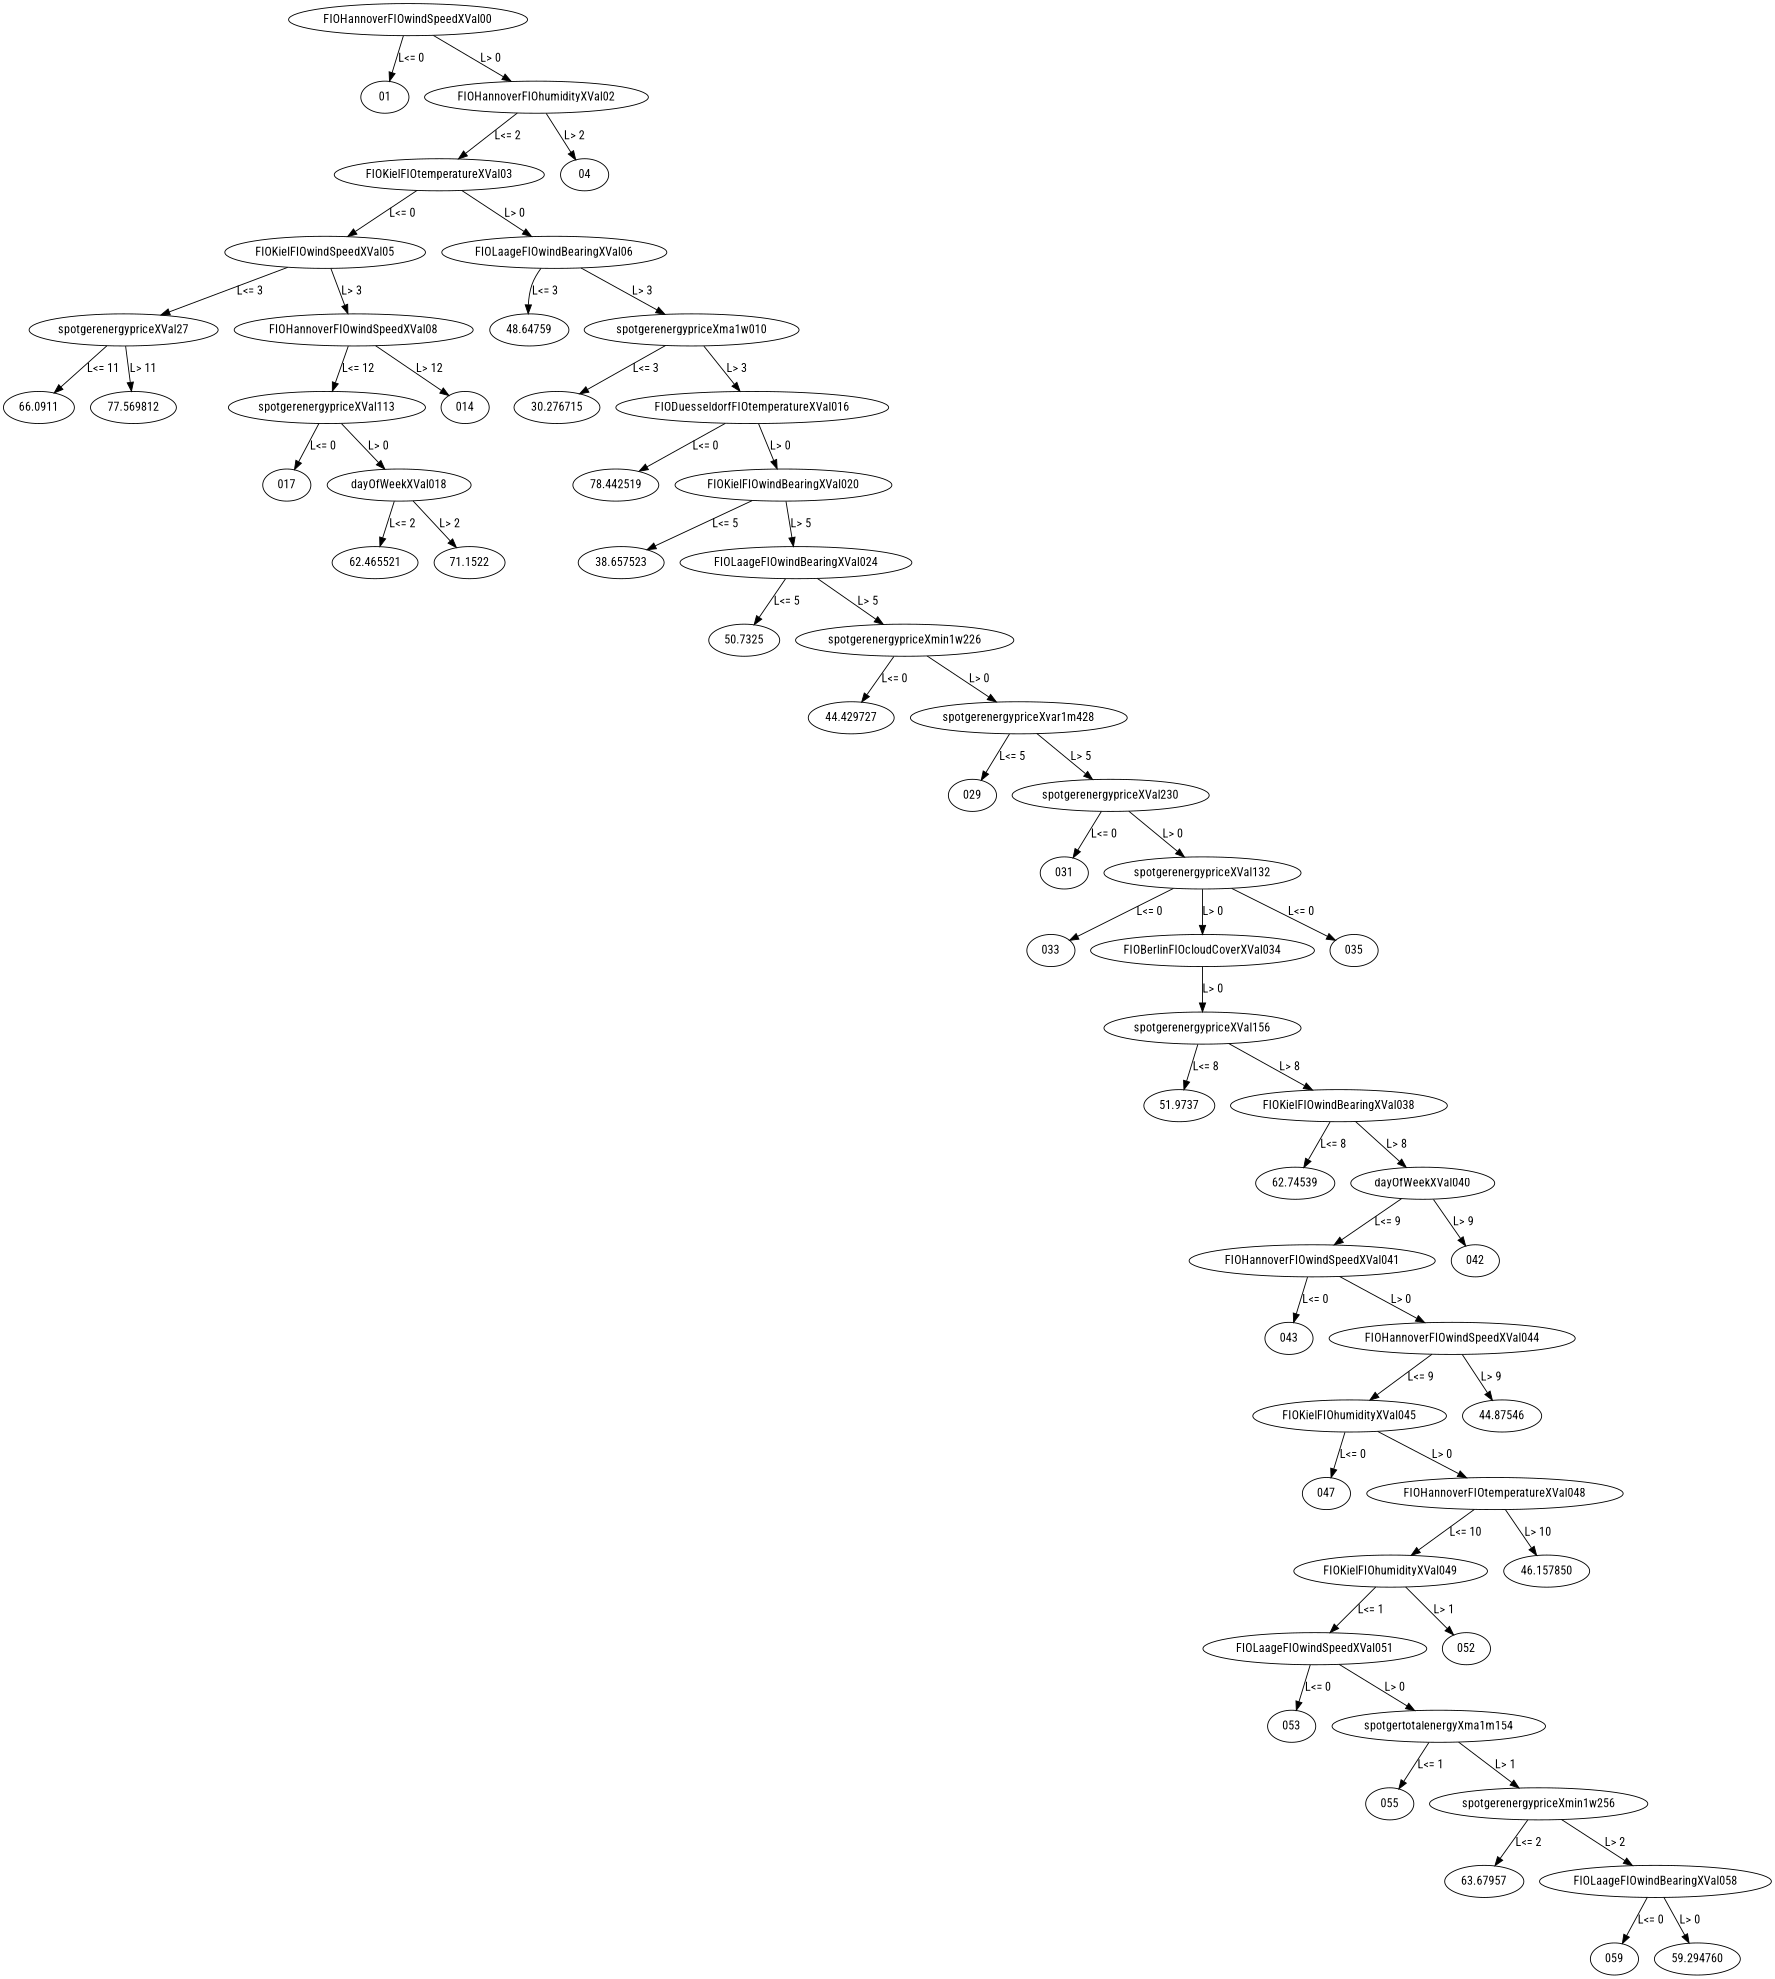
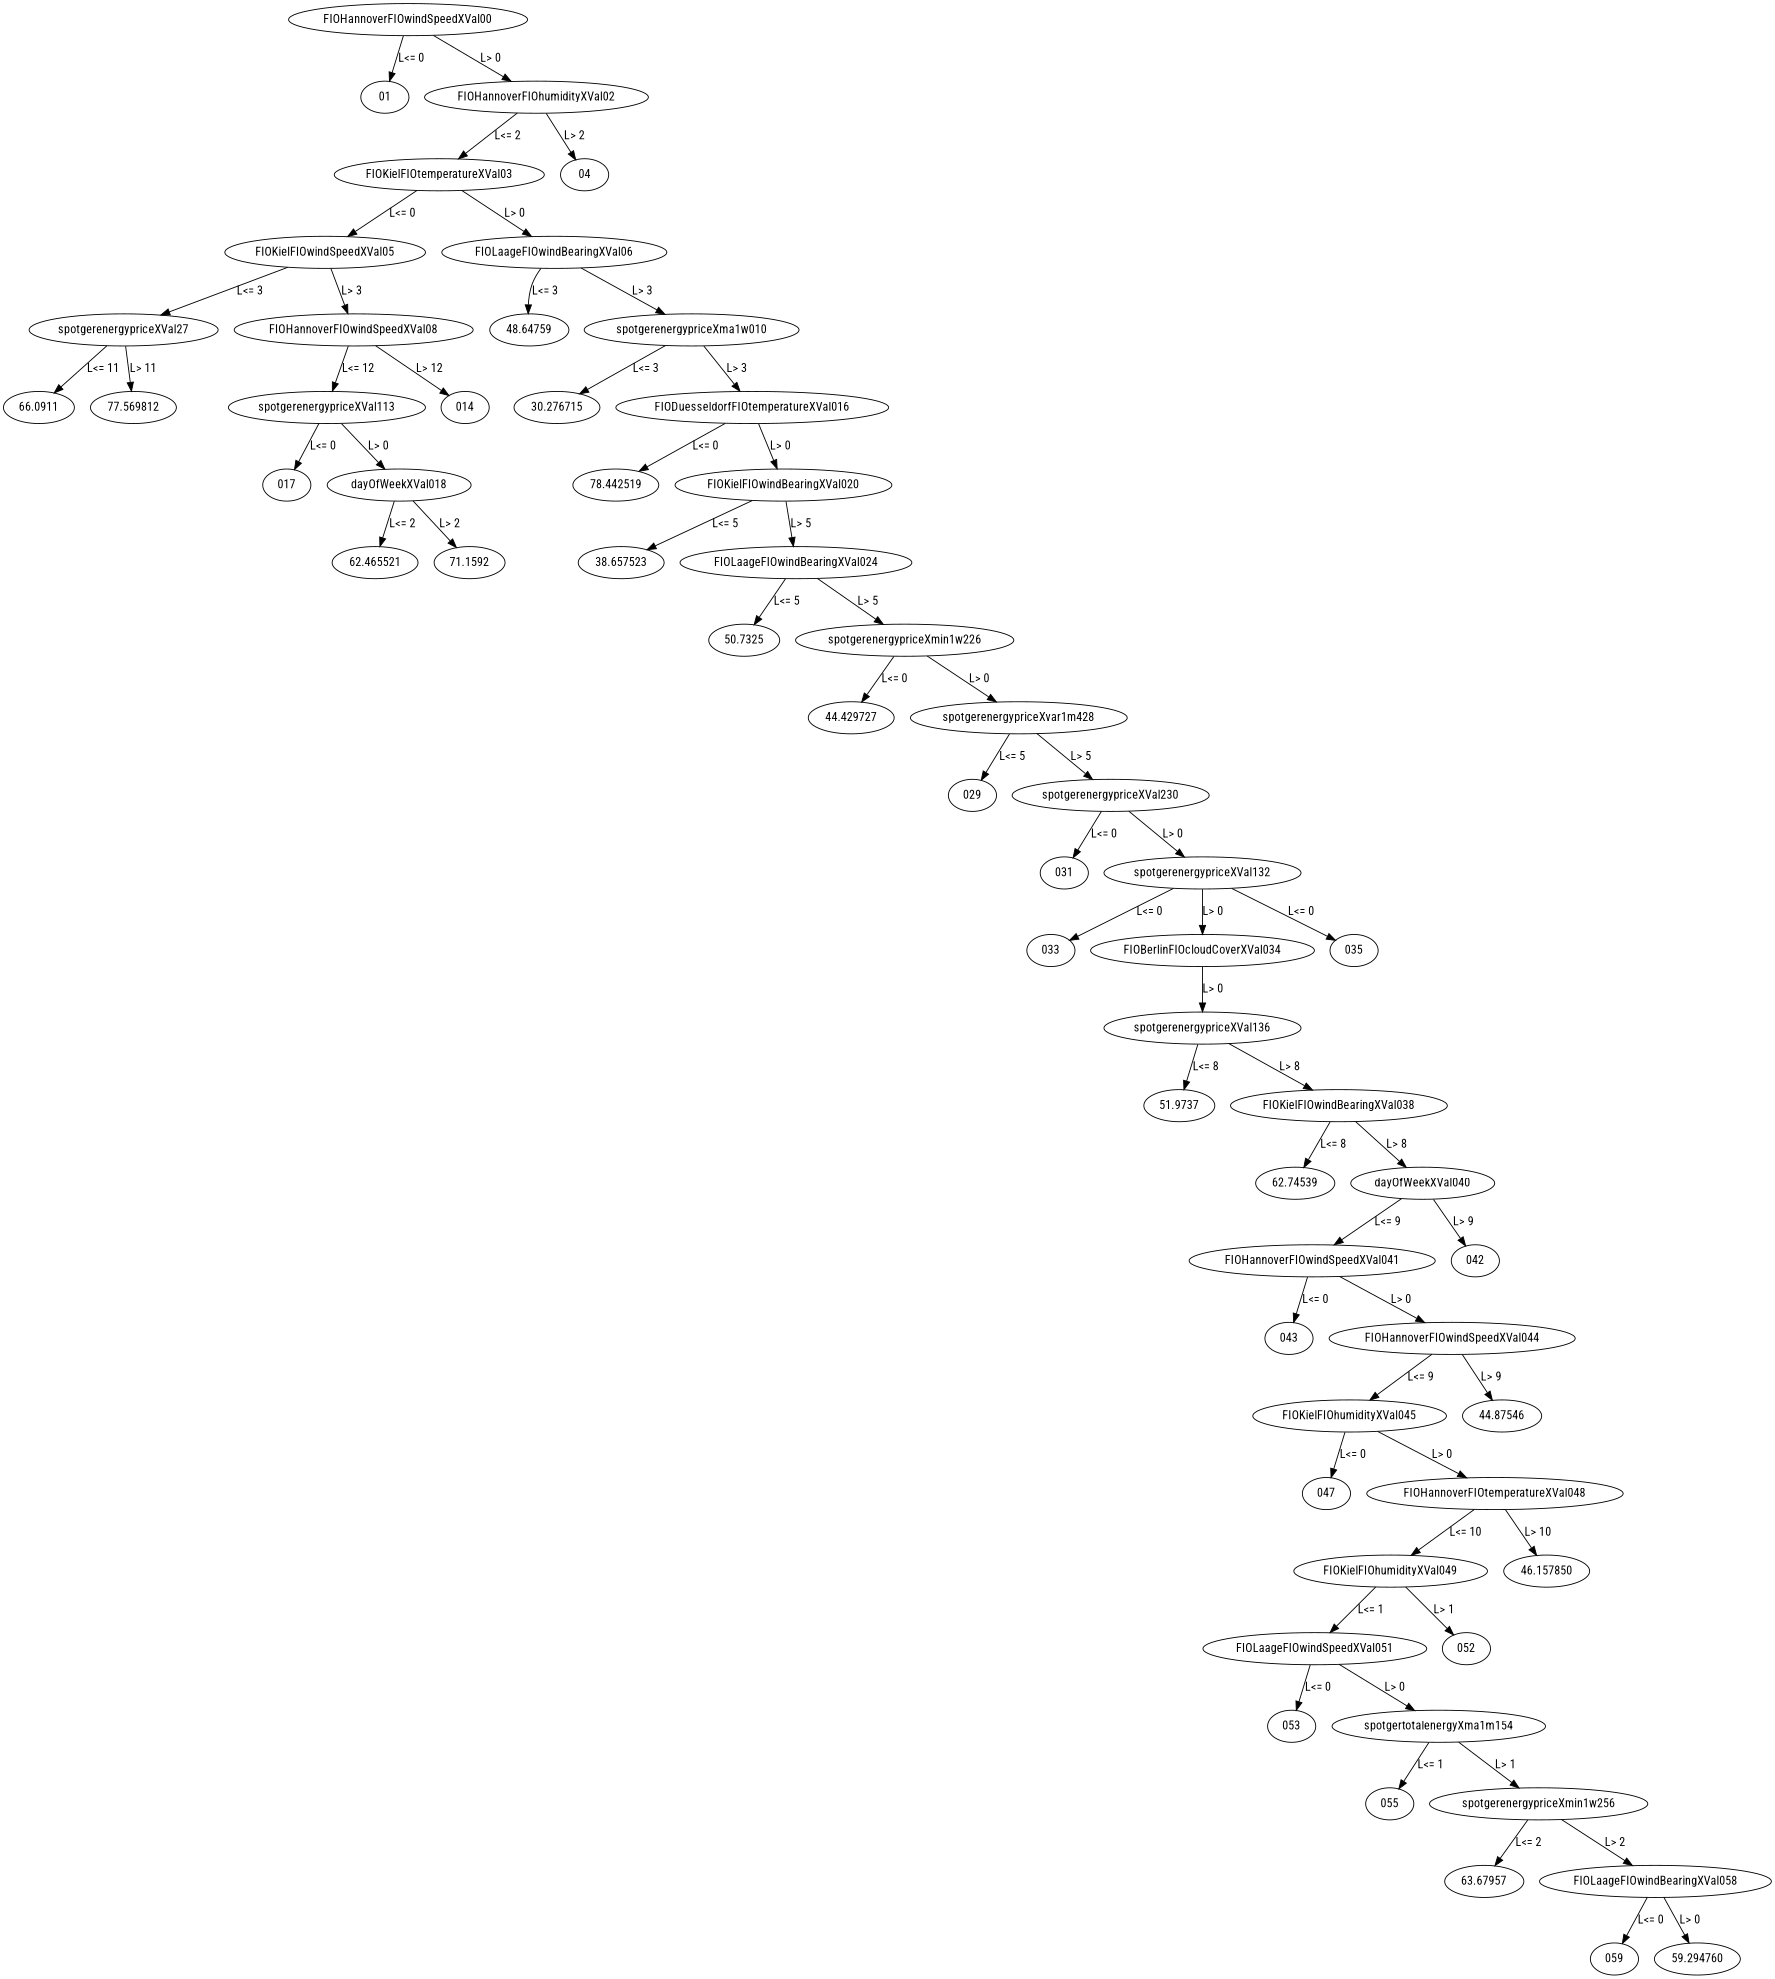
  digraph {
    fontname="Roboto Condensed"
    node [fontname="Roboto Condensed"]
    edge [fontname="Roboto Condensed"]
    FIOHannoverFIOwindSpeedXVal00
    01
    FIOHannoverFIOhumidityXVal02
    FIOKielFIOtemperatureXVal03
    04
    FIOKielFIOwindSpeedXVal05
    FIOLaageFIOwindBearingXVal06
    spotgerenergypriceXVal27
    FIOHannoverFIOwindSpeedXVal08
    48.64759
    spotgerenergypriceXma1w010
    66.0911
    77.569812
    spotgerenergypriceXVal113
    014
    30.276715
    FIODuesseldorfFIOtemperatureXVal016
    017
    dayOfWeekXVal018
    78.442519
    FIOKielFIOwindBearingXVal020
    62.465521
-   71.1522
+   71.1522 [label=71.1592]
    38.657523
    FIOLaageFIOwindBearingXVal024
    50.7325
    spotgerenergypriceXmin1w226
    44.429727
    spotgerenergypriceXvar1m428
    029
    spotgerenergypriceXVal230
    031
    spotgerenergypriceXVal132
    033
    FIOBerlinFIOcloudCoverXVal034
    035
-   spotgerenergypriceXVal136 [label=spotgerenergypriceXVal156]
+   spotgerenergypriceXVal136
    51.9737
    FIOKielFIOwindBearingXVal038
    62.74539
    dayOfWeekXVal040
    FIOHannoverFIOwindSpeedXVal041
    042
    043
    FIOHannoverFIOwindSpeedXVal044
    FIOKielFIOhumidityXVal045
    44.87546
    047
    FIOHannoverFIOtemperatureXVal048
    FIOKielFIOhumidityXVal049
    46.157850
    FIOLaageFIOwindSpeedXVal051
    052
    053
    spotgertotalenergyXma1m154
    055
    spotgerenergypriceXmin1w256
    63.67957
    FIOLaageFIOwindBearingXVal058
    059
    59.294760
    FIOHannoverFIOwindSpeedXVal00 -> 01 [label="L<= 0"]
    FIOHannoverFIOwindSpeedXVal00 -> FIOHannoverFIOhumidityXVal02 [label="L> 0"]
    FIOHannoverFIOhumidityXVal02 -> FIOKielFIOtemperatureXVal03 [label="L<= 2"]
    FIOHannoverFIOhumidityXVal02 -> 04 [label="L> 2"]
    FIOKielFIOtemperatureXVal03 -> FIOKielFIOwindSpeedXVal05 [label="L<= 0"]
    FIOKielFIOtemperatureXVal03 -> FIOLaageFIOwindBearingXVal06 [label="L> 0"]
    FIOKielFIOwindSpeedXVal05 -> spotgerenergypriceXVal27 [label="L<= 3"]
    FIOKielFIOwindSpeedXVal05 -> FIOHannoverFIOwindSpeedXVal08 [label="L> 3"]
    FIOLaageFIOwindBearingXVal06 -> 48.64759 [label="L<= 3"]
    FIOLaageFIOwindBearingXVal06 -> spotgerenergypriceXma1w010 [label="L> 3"]
    spotgerenergypriceXVal27 -> 66.0911 [label="L<= 11"]
    spotgerenergypriceXVal27 -> 77.569812 [label="L> 11"]
    FIOHannoverFIOwindSpeedXVal08 -> spotgerenergypriceXVal113 [label="L<= 12"]
    FIOHannoverFIOwindSpeedXVal08 -> 014 [label="L> 12"]
    spotgerenergypriceXma1w010 -> 30.276715 [label="L<= 3"]
    spotgerenergypriceXma1w010 -> FIODuesseldorfFIOtemperatureXVal016 [label="L> 3"]
    spotgerenergypriceXVal113 -> 017 [label="L<= 0"]
    spotgerenergypriceXVal113 -> dayOfWeekXVal018 [label="L> 0"]
    FIODuesseldorfFIOtemperatureXVal016 -> 78.442519 [label="L<= 0"]
    FIODuesseldorfFIOtemperatureXVal016 -> FIOKielFIOwindBearingXVal020 [label="L> 0"]
    dayOfWeekXVal018 -> 62.465521 [label="L<= 2"]
    dayOfWeekXVal018 -> 71.1522 [label="L> 2"]
    FIOKielFIOwindBearingXVal020 -> 38.657523 [label="L<= 5"]
    FIOKielFIOwindBearingXVal020 -> FIOLaageFIOwindBearingXVal024 [label="L> 5"]
    FIOLaageFIOwindBearingXVal024 -> 50.7325 [label="L<= 5"]
    FIOLaageFIOwindBearingXVal024 -> spotgerenergypriceXmin1w226 [label="L> 5"]
    spotgerenergypriceXmin1w226 -> 44.429727 [label="L<= 0"]
    spotgerenergypriceXmin1w226 -> spotgerenergypriceXvar1m428 [label="L> 0"]
    spotgerenergypriceXvar1m428 -> 029 [label="L<= 5"]
    spotgerenergypriceXvar1m428 -> spotgerenergypriceXVal230 [label="L> 5"]
    spotgerenergypriceXVal230 -> 031 [label="L<= 0"]
    spotgerenergypriceXVal230 -> spotgerenergypriceXVal132 [label="L> 0"]
    spotgerenergypriceXVal132 -> 033 [label="L<= 0"]
    spotgerenergypriceXVal132 -> FIOBerlinFIOcloudCoverXVal034 [label="L> 0"]
    spotgerenergypriceXVal132 -> 035 [label="L<= 0"]
    FIOBerlinFIOcloudCoverXVal034 -> spotgerenergypriceXVal136 [label="L> 0"]
    spotgerenergypriceXVal136 -> 51.9737 [label="L<= 8"]
    spotgerenergypriceXVal136 -> FIOKielFIOwindBearingXVal038 [label="L> 8"]
    FIOKielFIOwindBearingXVal038 -> 62.74539 [label="L<= 8"]
    FIOKielFIOwindBearingXVal038 -> dayOfWeekXVal040 [label="L> 8"]
    dayOfWeekXVal040 -> FIOHannoverFIOwindSpeedXVal041 [label="L<= 9"]
    dayOfWeekXVal040 -> 042 [label="L> 9"]
    FIOHannoverFIOwindSpeedXVal041 -> 043 [label="L<= 0"]
    FIOHannoverFIOwindSpeedXVal041 -> FIOHannoverFIOwindSpeedXVal044 [label="L> 0"]
    FIOHannoverFIOwindSpeedXVal044 -> FIOKielFIOhumidityXVal045 [label="L<= 9"]
    FIOHannoverFIOwindSpeedXVal044 -> 44.87546 [label="L> 9"]
    FIOKielFIOhumidityXVal045 -> 047 [label="L<= 0"]
    FIOKielFIOhumidityXVal045 -> FIOHannoverFIOtemperatureXVal048 [label="L> 0"]
    FIOHannoverFIOtemperatureXVal048 -> FIOKielFIOhumidityXVal049 [label="L<= 10"]
    FIOHannoverFIOtemperatureXVal048 -> 46.157850 [label="L> 10"]
    FIOKielFIOhumidityXVal049 -> FIOLaageFIOwindSpeedXVal051 [label="L<= 1"]
    FIOKielFIOhumidityXVal049 -> 052 [label="L> 1"]
    FIOLaageFIOwindSpeedXVal051 -> 053 [label="L<= 0"]
    FIOLaageFIOwindSpeedXVal051 -> spotgertotalenergyXma1m154 [label="L> 0"]
    spotgertotalenergyXma1m154 -> 055 [label="L<= 1"]
    spotgertotalenergyXma1m154 -> spotgerenergypriceXmin1w256 [label="L> 1"]
    spotgerenergypriceXmin1w256 -> 63.67957 [label="L<= 2"]
    spotgerenergypriceXmin1w256 -> FIOLaageFIOwindBearingXVal058 [label="L> 2"]
    FIOLaageFIOwindBearingXVal058 -> 059 [label="L<= 0"]
    FIOLaageFIOwindBearingXVal058 -> 59.294760 [label="L> 0"]
  }
